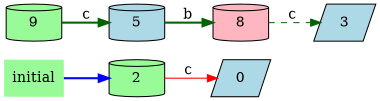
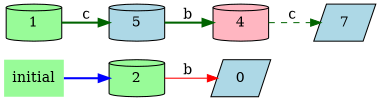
  digraph {
    rankdir=LR
    node [fillcolor=lightblue shape=cylinder style=filled]
    edge [color=darkgreen style=bold]
    0 [shape=parallelogram]
-   1 [fillcolor=palegreen label=9]
+   1 [fillcolor=palegreen]
    5
-   4 [fillcolor=lightpink label=8]
-   3 [shape=parallelogram]
+   4 [fillcolor=lightpink]
+   3 [shape=parallelogram label=7]
    2 [fillcolor=palegreen]
    initial [fillcolor=palegreen shape=plaintext]
    1 -> 5 [label=c]
    5 -> 4 [label=b]
    4 -> 3 [label=c style=dashed]
-   2 -> 0 [color=red label=c style=solid]
+   2 -> 0 [color=red label=b style=solid]
    initial -> 2 [color=blue]
  }
